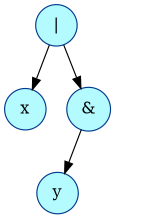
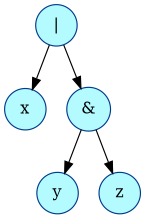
  digraph {
    rankdir=HR
    node [color="#003A8C" fillcolor="#B4FBFF" fontsize=14 shape=circle style=filled]
    edge [color=black fontsize=14 weight=9]
    n1 [label="|"]
    n2 [label=x]
    n3 [label="&"]
    n4 [label=y]
+   n5 [label=z]
    n1 -> n2
    n1 -> n3
    n3 -> n4
+   n3 -> n5
  }
